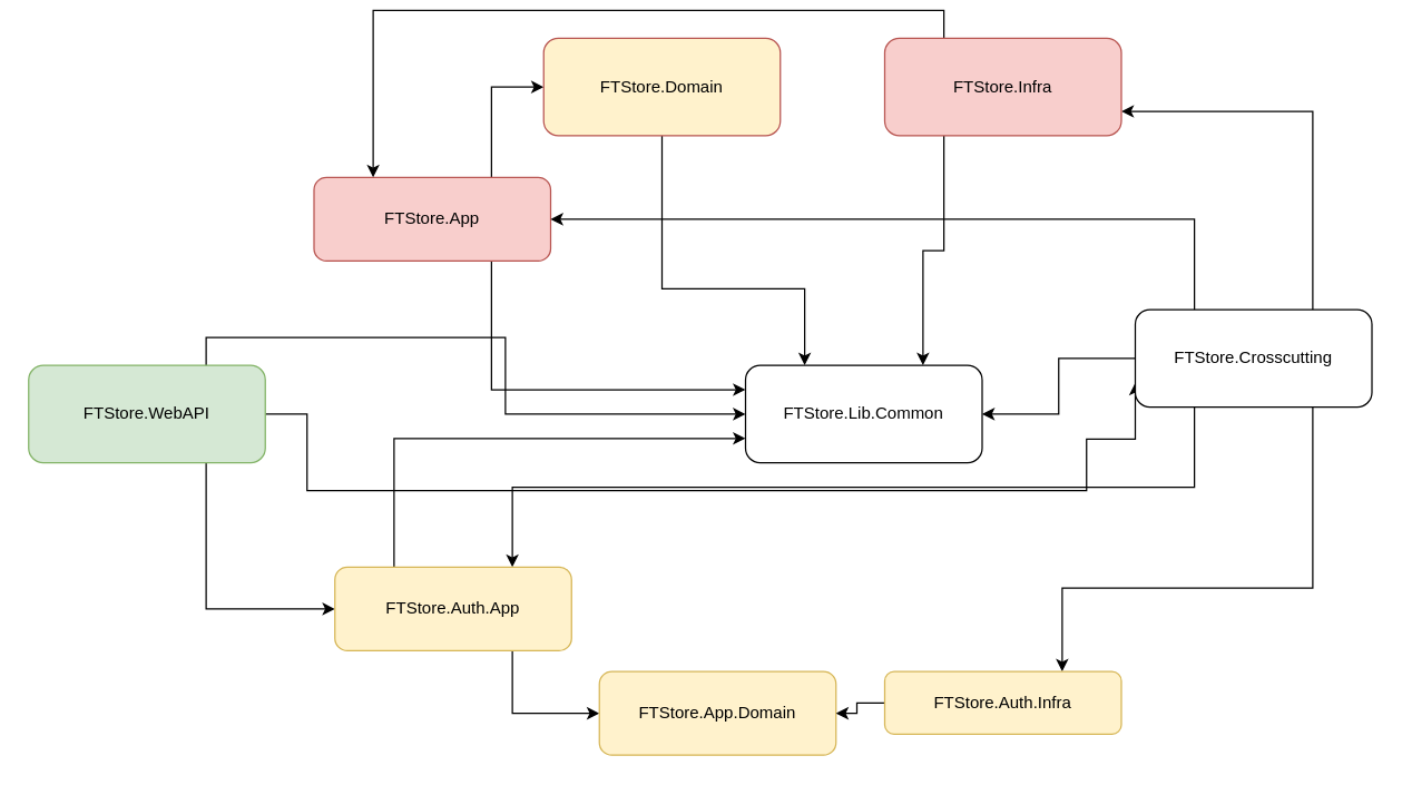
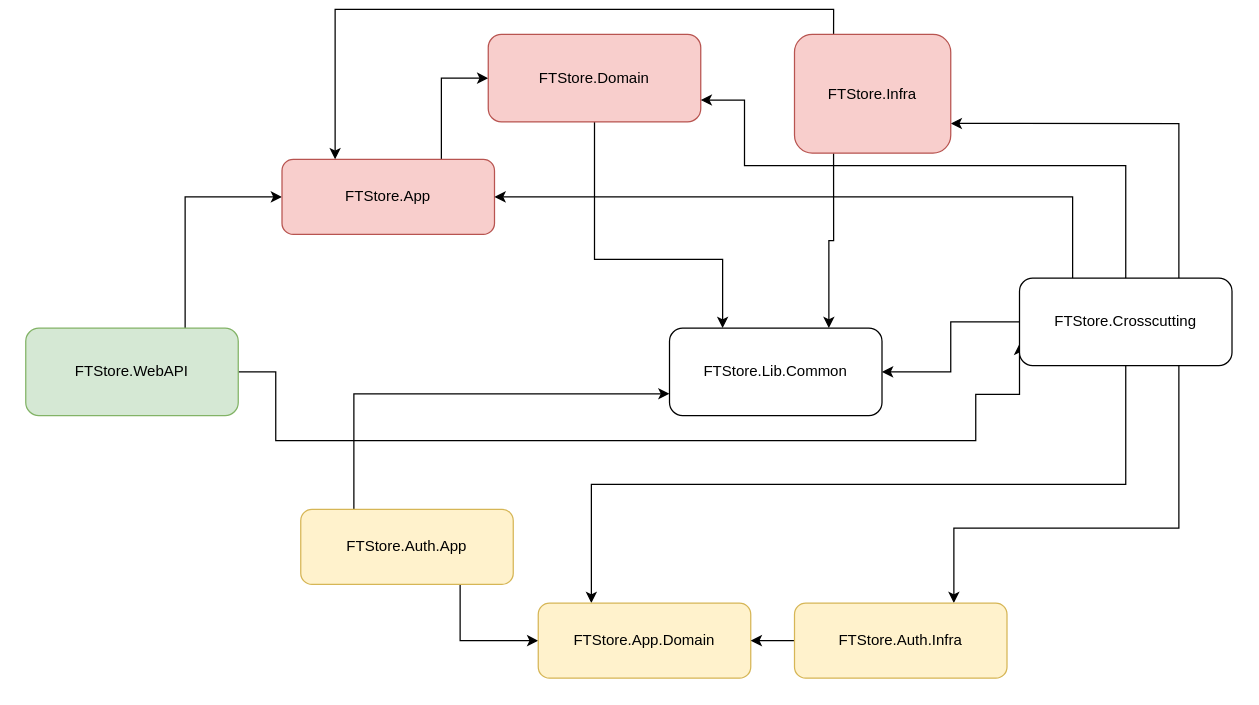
  <mxCell id="0" />
  <mxCell id="1" parent="0" />
- <mxCell id="2" style="edgeStyle=orthogonalEdgeStyle;rounded=0;orthogonalLoop=1;jettySize=auto;html=1;exitX=0.75;exitY=0;exitDx=0;exitDy=0;" parent="1" source="5" target="9" edge="1"><mxGeometry relative="1" as="geometry" /></mxCell>
+ <mxCell id="2" style="edgeStyle=orthogonalEdgeStyle;rounded=0;orthogonalLoop=1;jettySize=auto;html=1;exitX=0.75;exitY=0;exitDx=0;exitDy=0;entryX=0;entryY=0.5;entryDx=0;entryDy=0;" parent="1" source="5" target="8" edge="1"><mxGeometry relative="1" as="geometry" /></mxCell>
  <mxCell id="3" style="edgeStyle=orthogonalEdgeStyle;rounded=0;orthogonalLoop=1;jettySize=auto;html=1;exitX=1;exitY=0.5;exitDx=0;exitDy=0;entryX=0;entryY=0.75;entryDx=0;entryDy=0;" parent="1" source="5" target="19" edge="1"><mxGeometry relative="1" as="geometry"><Array as="points"><mxPoint x="220" y="290" /><mxPoint x="220" y="345" /><mxPoint x="780" y="345" /><mxPoint x="780" y="308" /></Array></mxGeometry></mxCell>
- <mxCell id="4" style="edgeStyle=orthogonalEdgeStyle;rounded=0;orthogonalLoop=1;jettySize=auto;html=1;exitX=0.75;exitY=1;exitDx=0;exitDy=0;entryX=0;entryY=0.5;entryDx=0;entryDy=0;" parent="1" source="5" target="25" edge="1"><mxGeometry relative="1" as="geometry" /></mxCell>
  <mxCell id="5" value="FTStore.WebAPI" style="rounded=1;whiteSpace=wrap;html=1;fillColor=#d5e8d4;strokeColor=#82b366;fontColor=#000000;" parent="1" vertex="1"><mxGeometry x="20" y="255" width="170" height="70" as="geometry" /></mxCell>
  <mxCell id="6" style="edgeStyle=orthogonalEdgeStyle;rounded=0;orthogonalLoop=1;jettySize=auto;html=1;exitX=0.75;exitY=0;exitDx=0;exitDy=0;entryX=0;entryY=0.5;entryDx=0;entryDy=0;" parent="1" source="8" target="11" edge="1"><mxGeometry relative="1" as="geometry" /></mxCell>
- <mxCell id="7" style="edgeStyle=orthogonalEdgeStyle;rounded=0;orthogonalLoop=1;jettySize=auto;html=1;exitX=0.75;exitY=1;exitDx=0;exitDy=0;entryX=0;entryY=0.25;entryDx=0;entryDy=0;" parent="1" source="8" target="9" edge="1"><mxGeometry relative="1" as="geometry" /></mxCell>
  <mxCell id="8" value="&lt;font color=&quot;#000000&quot;&gt;FTStore.App&lt;/font&gt;" style="rounded=1;whiteSpace=wrap;html=1;fillColor=#f8cecc;strokeColor=#b85450;" parent="1" vertex="1"><mxGeometry x="225" y="120" width="170" height="60" as="geometry" /></mxCell>
  <mxCell id="9" value="FTStore.Lib.Common" style="rounded=1;whiteSpace=wrap;html=1;" parent="1" vertex="1"><mxGeometry x="535" y="255" width="170" height="70" as="geometry" /></mxCell>
  <mxCell id="10" style="edgeStyle=orthogonalEdgeStyle;rounded=0;orthogonalLoop=1;jettySize=auto;html=1;exitX=0.5;exitY=1;exitDx=0;exitDy=0;entryX=0.25;entryY=0;entryDx=0;entryDy=0;" parent="1" source="11" target="9" edge="1"><mxGeometry relative="1" as="geometry"><Array as="points"><mxPoint x="475" y="200" /><mxPoint x="578" y="200" /></Array></mxGeometry></mxCell>
- <mxCell id="11" value="&lt;font color=&quot;#000000&quot;&gt;FTStore.Domain&lt;/font&gt;" style="rounded=1;whiteSpace=wrap;html=1;fillColor=#fff2cc;strokeColor=#b85450;" parent="1" vertex="1"><mxGeometry x="390" y="20" width="170" height="70" as="geometry" /></mxCell>
+ <mxCell id="11" value="&lt;font color=&quot;#000000&quot;&gt;FTStore.Domain&lt;/font&gt;" style="rounded=1;whiteSpace=wrap;html=1;fillColor=#f8cecc;strokeColor=#b85450;" parent="1" vertex="1"><mxGeometry x="390" y="20" width="170" height="70" as="geometry" /></mxCell>
  <mxCell id="12" style="edgeStyle=orthogonalEdgeStyle;rounded=0;orthogonalLoop=1;jettySize=auto;html=1;exitX=0.75;exitY=0;exitDx=0;exitDy=0;entryX=1;entryY=0.75;entryDx=0;entryDy=0;" parent="1" source="19" target="22" edge="1"><mxGeometry relative="1" as="geometry" /></mxCell>
  <mxCell id="13" style="edgeStyle=orthogonalEdgeStyle;rounded=0;orthogonalLoop=1;jettySize=auto;html=1;exitX=0.25;exitY=0;exitDx=0;exitDy=0;entryX=1;entryY=0.5;entryDx=0;entryDy=0;" parent="1" source="19" target="8" edge="1"><mxGeometry relative="1" as="geometry" /></mxCell>
+ <mxCell id="14" style="edgeStyle=orthogonalEdgeStyle;rounded=0;orthogonalLoop=1;jettySize=auto;html=1;exitX=0.5;exitY=0;exitDx=0;exitDy=0;entryX=1;entryY=0.75;entryDx=0;entryDy=0;" parent="1" source="19" target="11" edge="1"><mxGeometry relative="1" as="geometry"><Array as="points"><mxPoint x="900" y="125" /><mxPoint x="595" y="125" /><mxPoint x="595" y="73" /></Array></mxGeometry></mxCell>
  <mxCell id="15" style="edgeStyle=orthogonalEdgeStyle;rounded=0;orthogonalLoop=1;jettySize=auto;html=1;exitX=0;exitY=0.5;exitDx=0;exitDy=0;entryX=1;entryY=0.5;entryDx=0;entryDy=0;" parent="1" source="19" target="9" edge="1"><mxGeometry relative="1" as="geometry" /></mxCell>
- <mxCell id="16" style="edgeStyle=orthogonalEdgeStyle;rounded=0;orthogonalLoop=1;jettySize=auto;html=1;exitX=0.25;exitY=1;exitDx=0;exitDy=0;entryX=0.75;entryY=0;entryDx=0;entryDy=0;" parent="1" source="19" target="25" edge="1"><mxGeometry relative="1" as="geometry" /></mxCell>
+ <mxCell id="17" style="edgeStyle=orthogonalEdgeStyle;rounded=0;orthogonalLoop=1;jettySize=auto;html=1;exitX=0.5;exitY=1;exitDx=0;exitDy=0;entryX=0.25;entryY=0;entryDx=0;entryDy=0;" parent="1" source="19" target="26" edge="1"><mxGeometry relative="1" as="geometry" /></mxCell>
  <mxCell id="18" style="edgeStyle=orthogonalEdgeStyle;rounded=0;orthogonalLoop=1;jettySize=auto;html=1;exitX=0.75;exitY=1;exitDx=0;exitDy=0;entryX=0.75;entryY=0;entryDx=0;entryDy=0;" parent="1" source="19" target="28" edge="1"><mxGeometry relative="1" as="geometry"><Array as="points"><mxPoint x="943" y="415" /><mxPoint x="763" y="415" /></Array></mxGeometry></mxCell>
  <mxCell id="19" value="FTStore.Crosscutting" style="rounded=1;whiteSpace=wrap;html=1;" parent="1" vertex="1"><mxGeometry x="815" y="215" width="170" height="70" as="geometry" /></mxCell>
  <mxCell id="20" style="edgeStyle=orthogonalEdgeStyle;rounded=0;orthogonalLoop=1;jettySize=auto;html=1;exitX=0.25;exitY=0;exitDx=0;exitDy=0;entryX=0.25;entryY=0;entryDx=0;entryDy=0;" parent="1" source="22" target="8" edge="1"><mxGeometry relative="1" as="geometry" /></mxCell>
  <mxCell id="21" style="edgeStyle=orthogonalEdgeStyle;rounded=0;orthogonalLoop=1;jettySize=auto;html=1;exitX=0.25;exitY=1;exitDx=0;exitDy=0;entryX=0.75;entryY=0;entryDx=0;entryDy=0;" parent="1" source="22" target="9" edge="1"><mxGeometry relative="1" as="geometry" /></mxCell>
- <mxCell id="22" value="&lt;font color=&quot;#000000&quot;&gt;FTStore.Infra&lt;/font&gt;" style="rounded=1;whiteSpace=wrap;html=1;fillColor=#f8cecc;strokeColor=#b85450;" parent="1" vertex="1"><mxGeometry x="635" y="20" width="170" height="70" as="geometry" /></mxCell>
+ <mxCell id="22" value="&lt;font color=&quot;#000000&quot;&gt;FTStore.Infra&lt;/font&gt;" style="rounded=1;whiteSpace=wrap;html=1;fillColor=#f8cecc;strokeColor=#b85450;" parent="1" vertex="1"><mxGeometry x="635" y="20" width="125" height="95" as="geometry" /></mxCell>
  <mxCell id="23" style="edgeStyle=orthogonalEdgeStyle;rounded=0;orthogonalLoop=1;jettySize=auto;html=1;exitX=0.25;exitY=0;exitDx=0;exitDy=0;entryX=0;entryY=0.75;entryDx=0;entryDy=0;" parent="1" source="25" target="9" edge="1"><mxGeometry relative="1" as="geometry" /></mxCell>
  <mxCell id="24" style="edgeStyle=orthogonalEdgeStyle;rounded=0;orthogonalLoop=1;jettySize=auto;html=1;exitX=0.75;exitY=1;exitDx=0;exitDy=0;entryX=0;entryY=0.5;entryDx=0;entryDy=0;" parent="1" source="25" target="26" edge="1"><mxGeometry relative="1" as="geometry" /></mxCell>
  <mxCell id="25" value="FTStore.Auth.App" style="rounded=1;whiteSpace=wrap;html=1;fillColor=#fff2cc;strokeColor=#d6b656;fontColor=#000000;" parent="1" vertex="1"><mxGeometry x="240" y="400" width="170" height="60" as="geometry" /></mxCell>
  <mxCell id="26" value="FTStore.App.Domain" style="rounded=1;whiteSpace=wrap;html=1;fillColor=#fff2cc;strokeColor=#d6b656;fontColor=#000000;" parent="1" vertex="1"><mxGeometry x="430" y="475" width="170" height="60" as="geometry" /></mxCell>
  <mxCell id="27" value="" style="edgeStyle=orthogonalEdgeStyle;rounded=0;orthogonalLoop=1;jettySize=auto;html=1;" parent="1" source="28" target="26" edge="1"><mxGeometry relative="1" as="geometry" /></mxCell>
- <mxCell id="28" value="FTStore.Auth.Infra" style="rounded=1;whiteSpace=wrap;html=1;fillColor=#fff2cc;strokeColor=#d6b656;fontColor=#000000;" parent="1" vertex="1"><mxGeometry x="635" y="475" width="170" height="45" as="geometry" /></mxCell>
+ <mxCell id="28" value="FTStore.Auth.Infra" style="rounded=1;whiteSpace=wrap;html=1;fillColor=#fff2cc;strokeColor=#d6b656;fontColor=#000000;" parent="1" vertex="1"><mxGeometry x="635" y="475" width="170" height="60" as="geometry" /></mxCell>
